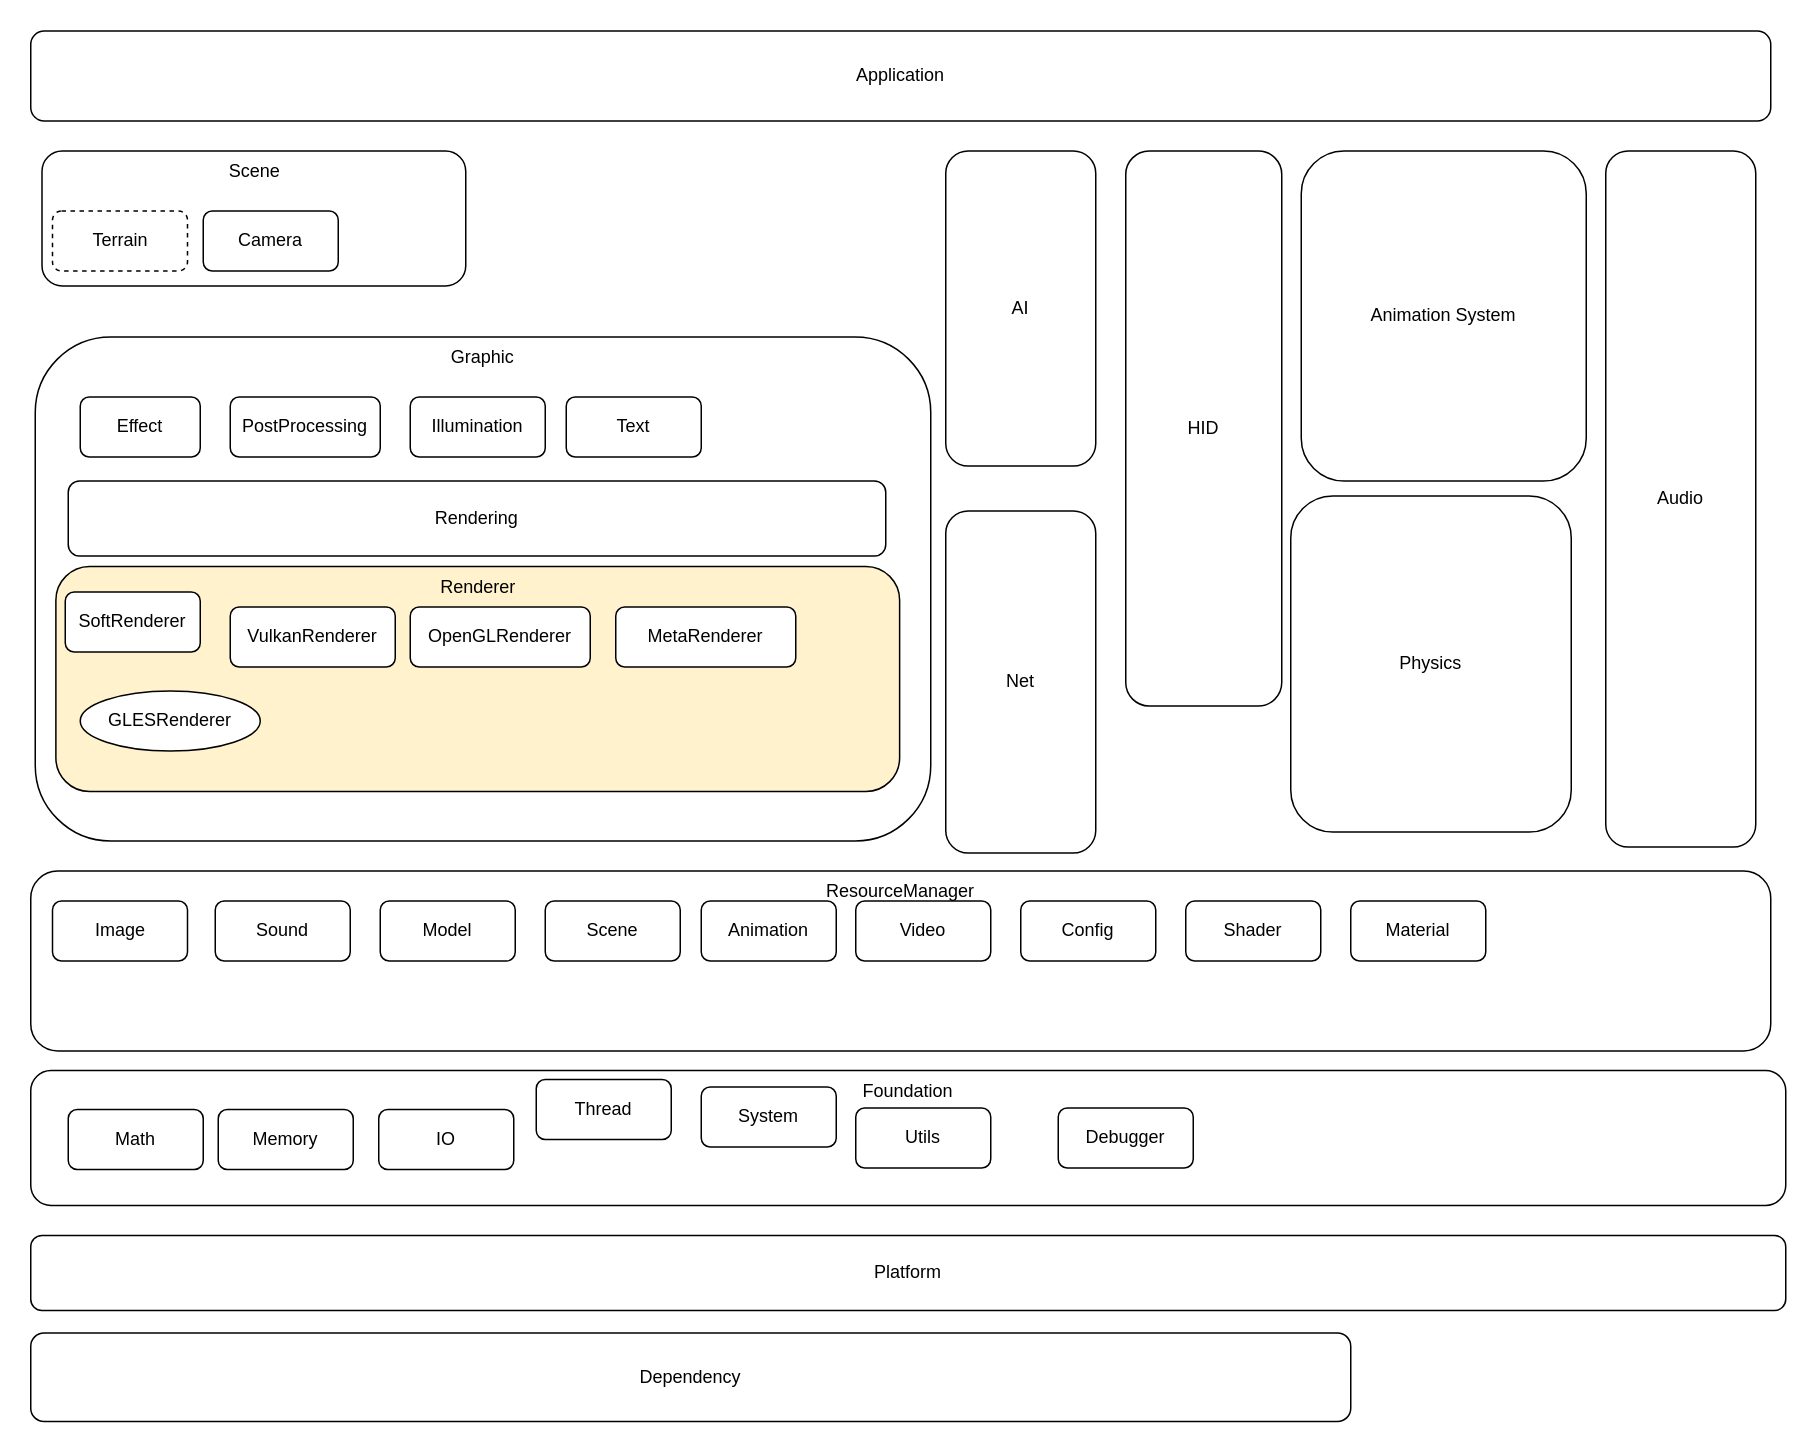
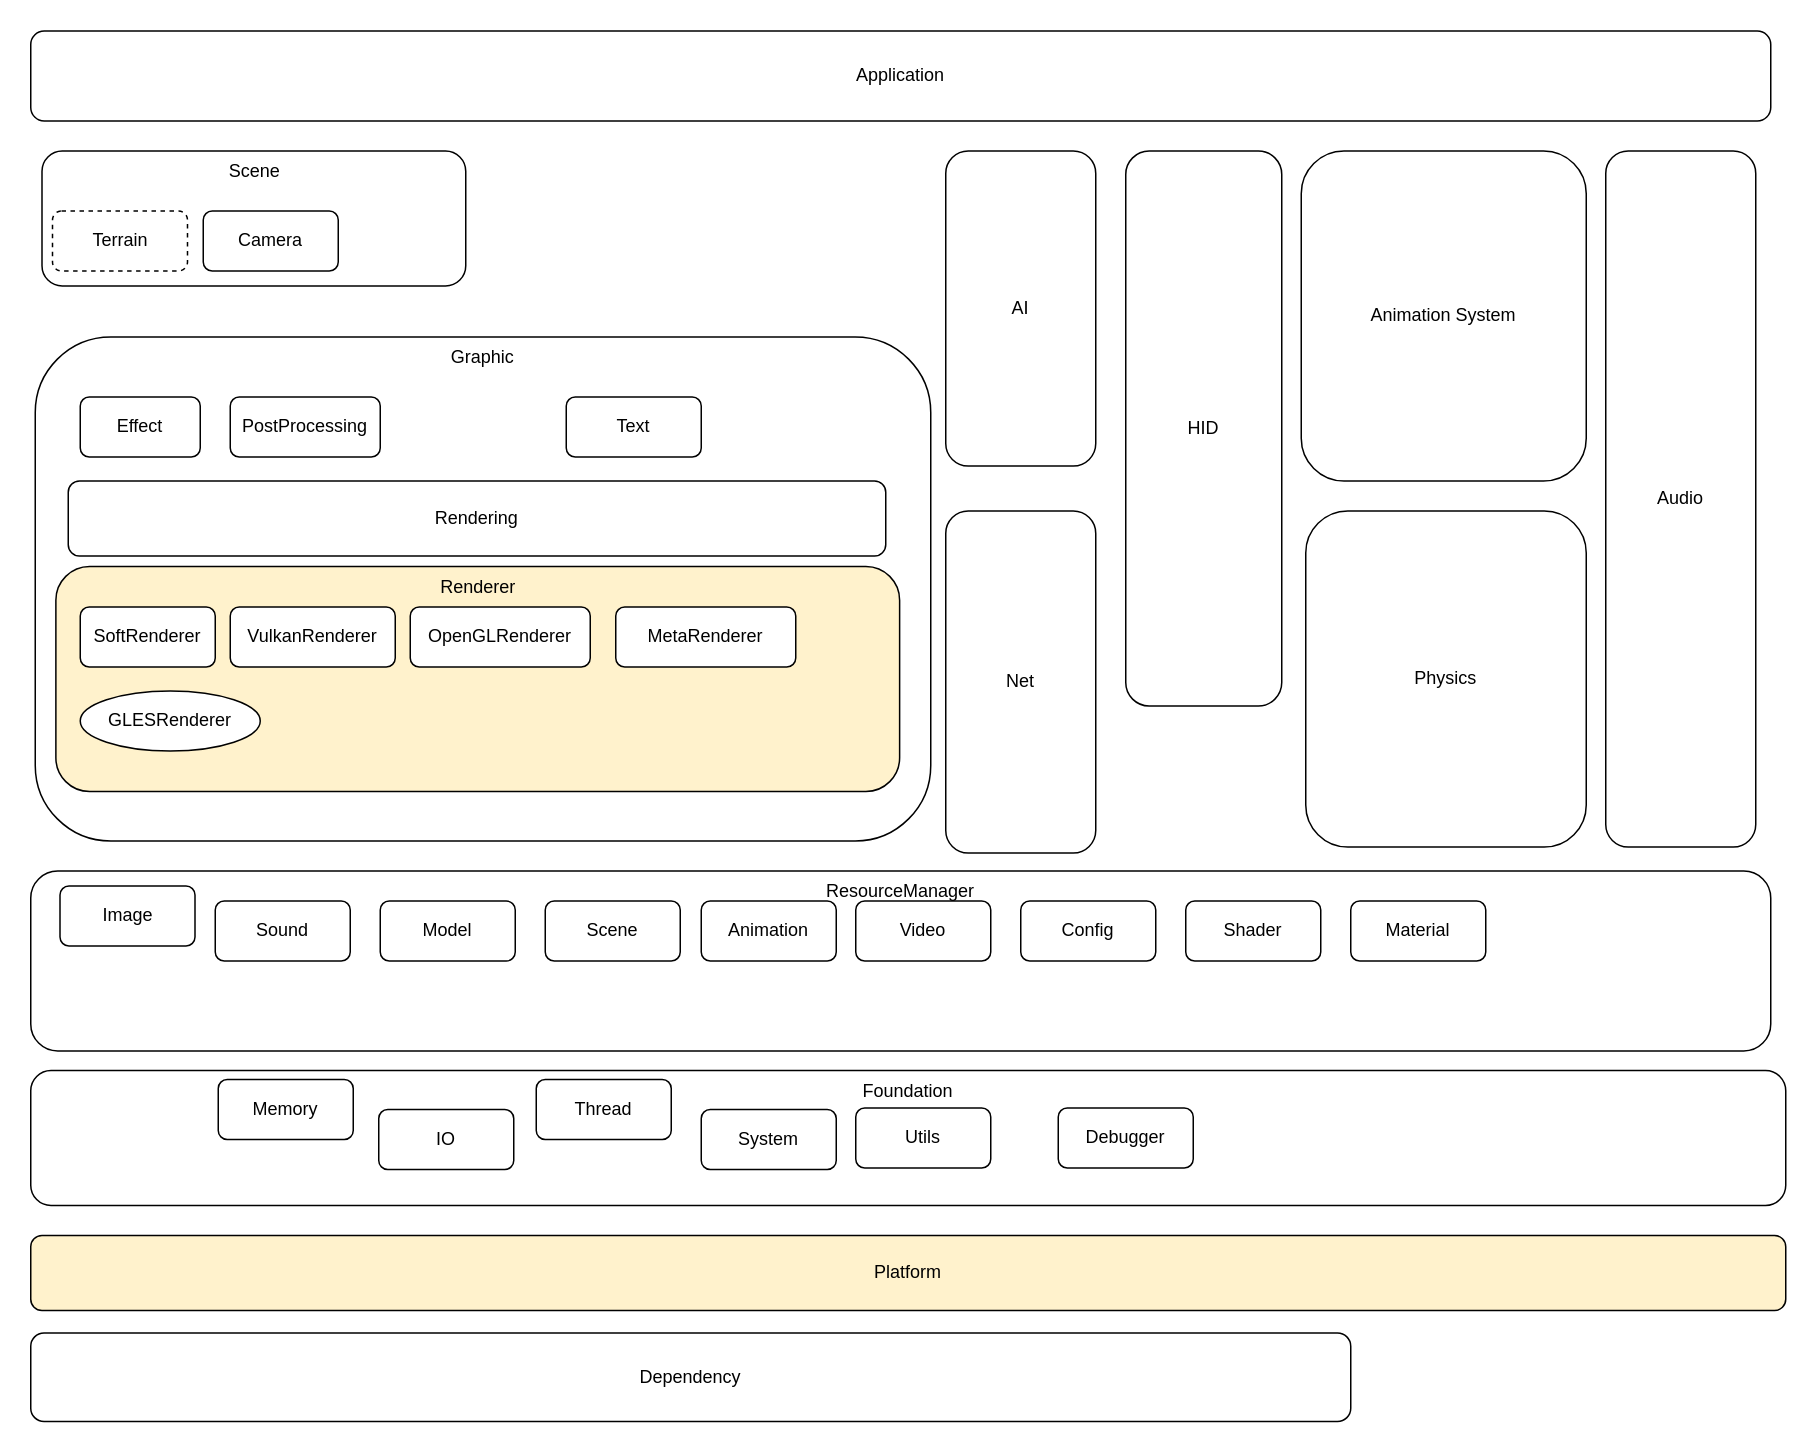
  <mxCell id="0" />
  <mxCell id="1" parent="0" />
  <mxCell id="2" value="Foundation" style="rounded=1;whiteSpace=wrap;html=1;verticalAlign=top;" parent="1" vertex="1"><mxGeometry x="20" y="713" width="1170" height="90" as="geometry" /></mxCell>
  <mxCell id="3" value="Dependency" style="rounded=1;whiteSpace=wrap;html=1;" parent="1" vertex="1"><mxGeometry x="20" y="888" width="880" height="59" as="geometry" /></mxCell>
  <mxCell id="4" value="Application" style="rounded=1;whiteSpace=wrap;html=1;verticalAlign=middle;" parent="1" vertex="1"><mxGeometry x="20" y="20" width="1160" height="60" as="geometry" /></mxCell>
- <mxCell id="5" value="Math" style="rounded=1;whiteSpace=wrap;html=1;" parent="1" vertex="1"><mxGeometry x="45" y="739" width="90" height="40" as="geometry" /></mxCell>
- <mxCell id="6" value="Memory" style="rounded=1;whiteSpace=wrap;html=1;" parent="1" vertex="1"><mxGeometry x="145" y="739" width="90" height="40" as="geometry" /></mxCell>
+ <mxCell id="6" value="Memory" style="rounded=1;whiteSpace=wrap;html=1;" parent="1" vertex="1"><mxGeometry x="145" y="719" width="90" height="40" as="geometry" /></mxCell>
  <mxCell id="7" value="IO" style="rounded=1;whiteSpace=wrap;html=1;" parent="1" vertex="1"><mxGeometry x="252" y="739" width="90" height="40" as="geometry" /></mxCell>
  <mxCell id="8" value="HID" style="rounded=1;whiteSpace=wrap;html=1;" parent="1" vertex="1"><mxGeometry x="750" y="100" width="104" height="370" as="geometry" /></mxCell>
  <mxCell id="9" value="Thread" style="rounded=1;whiteSpace=wrap;html=1;" parent="1" vertex="1"><mxGeometry x="357" y="719" width="90" height="40" as="geometry" /></mxCell>
  <mxCell id="10" value="Audio" style="rounded=1;whiteSpace=wrap;html=1;" parent="1" vertex="1"><mxGeometry x="1070" y="100" width="100" height="464" as="geometry" /></mxCell>
  <mxCell id="11" value="Graphic" style="rounded=1;whiteSpace=wrap;html=1;verticalAlign=top;" parent="1" vertex="1"><mxGeometry x="23" y="224" width="597" height="336" as="geometry" /></mxCell>
- <mxCell id="12" value="Platform" style="rounded=1;whiteSpace=wrap;html=1;" parent="1" vertex="1"><mxGeometry x="20" y="823" width="1170" height="50" as="geometry" /></mxCell>
+ <mxCell id="12" value="Platform" style="rounded=1;whiteSpace=wrap;html=1;fillColor=#fff2cc;" parent="1" vertex="1"><mxGeometry x="20" y="823" width="1170" height="50" as="geometry" /></mxCell>
  <mxCell id="13" value="Renderer" style="rounded=1;whiteSpace=wrap;html=1;verticalAlign=top;fillColor=#fff2cc;" parent="1" vertex="1"><mxGeometry x="36.75" y="377" width="562.5" height="150" as="geometry" /></mxCell>
  <mxCell id="14" value="Effect" style="rounded=1;whiteSpace=wrap;html=1;" parent="1" vertex="1"><mxGeometry x="53" y="264" width="80" height="40" as="geometry" /></mxCell>
  <mxCell id="15" value="PostProcessing" style="rounded=1;whiteSpace=wrap;html=1;" parent="1" vertex="1"><mxGeometry x="153" y="264" width="100" height="40" as="geometry" /></mxCell>
  <mxCell id="16" value="Rendering" style="rounded=1;whiteSpace=wrap;html=1;" parent="1" vertex="1"><mxGeometry x="45" y="320" width="545" height="50" as="geometry" /></mxCell>
- <mxCell id="17" value="SoftRenderer" style="rounded=1;whiteSpace=wrap;html=1;" parent="1" vertex="1"><mxGeometry x="43" y="394" width="90" height="40" as="geometry" /></mxCell>
+ <mxCell id="17" value="SoftRenderer" style="rounded=1;whiteSpace=wrap;html=1;" parent="1" vertex="1"><mxGeometry x="53" y="404" width="90" height="40" as="geometry" /></mxCell>
  <mxCell id="18" value="OpenGLRenderer" style="rounded=1;whiteSpace=wrap;html=1;" parent="1" vertex="1"><mxGeometry x="273" y="404" width="120" height="40" as="geometry" /></mxCell>
  <mxCell id="19" value="GLESRenderer" style="ellipse;whiteSpace=wrap;html=1;" parent="1" vertex="1"><mxGeometry x="53" y="460" width="120" height="40" as="geometry" /></mxCell>
  <mxCell id="20" value="MetaRenderer" style="rounded=1;whiteSpace=wrap;html=1;" parent="1" vertex="1"><mxGeometry x="410" y="404" width="120" height="40" as="geometry" /></mxCell>
  <mxCell id="21" value="VulkanRenderer" style="rounded=1;whiteSpace=wrap;html=1;" parent="1" vertex="1"><mxGeometry x="153" y="404" width="110" height="40" as="geometry" /></mxCell>
- <mxCell id="22" value="Illumination" style="rounded=1;whiteSpace=wrap;html=1;" parent="1" vertex="1"><mxGeometry x="273" y="264" width="90" height="40" as="geometry" /></mxCell>
  <mxCell id="23" value="Animation System" style="rounded=1;whiteSpace=wrap;html=1;" parent="1" vertex="1"><mxGeometry x="867" y="100" width="190" height="220" as="geometry" /></mxCell>
  <mxCell id="24" value="ResourceManager" style="rounded=1;whiteSpace=wrap;html=1;verticalAlign=top;" parent="1" vertex="1"><mxGeometry x="20" y="580" width="1160" height="120" as="geometry" /></mxCell>
  <mxCell id="25" value="AI" style="rounded=1;whiteSpace=wrap;html=1;" parent="1" vertex="1"><mxGeometry x="630" y="100" width="100" height="210" as="geometry" /></mxCell>
  <mxCell id="26" value="Net" style="rounded=1;whiteSpace=wrap;html=1;" parent="1" vertex="1"><mxGeometry x="630" y="340" width="100" height="228" as="geometry" /></mxCell>
- <mxCell id="27" value="Physics" style="rounded=1;whiteSpace=wrap;html=1;" parent="1" vertex="1"><mxGeometry x="860" y="330" width="187" height="224" as="geometry" /></mxCell>
- <mxCell id="28" value="System" style="rounded=1;whiteSpace=wrap;html=1;" parent="1" vertex="1"><mxGeometry x="467" y="724" width="90" height="40" as="geometry" /></mxCell>
+ <mxCell id="27" value="Physics" style="rounded=1;whiteSpace=wrap;html=1;" parent="1" vertex="1"><mxGeometry x="870" y="340" width="187" height="224" as="geometry" /></mxCell>
+ <mxCell id="28" value="System" style="rounded=1;whiteSpace=wrap;html=1;" parent="1" vertex="1"><mxGeometry x="467" y="739" width="90" height="40" as="geometry" /></mxCell>
  <mxCell id="29" value="Scene" style="rounded=1;whiteSpace=wrap;html=1;verticalAlign=top;" parent="1" vertex="1"><mxGeometry x="27.5" y="100" width="282.5" height="90" as="geometry" /></mxCell>
  <mxCell id="30" value="Terrain" style="rounded=1;whiteSpace=wrap;html=1;dashed=1;" parent="1" vertex="1"><mxGeometry x="34.5" y="140" width="90" height="40" as="geometry" /></mxCell>
  <mxCell id="31" value="Utils" style="rounded=1;whiteSpace=wrap;html=1;" vertex="1" parent="1"><mxGeometry x="570" y="738" width="90" height="40" as="geometry" /></mxCell>
- <mxCell id="32" value="Image" style="rounded=1;whiteSpace=wrap;html=1;" vertex="1" parent="1"><mxGeometry x="34.5" y="600" width="90" height="40" as="geometry" /></mxCell>
+ <mxCell id="32" value="Image" style="rounded=1;whiteSpace=wrap;html=1;" vertex="1" parent="1"><mxGeometry x="39.5" y="590" width="90" height="40" as="geometry" /></mxCell>
  <mxCell id="33" value="Sound" style="rounded=1;whiteSpace=wrap;html=1;" vertex="1" parent="1"><mxGeometry x="143" y="600" width="90" height="40" as="geometry" /></mxCell>
  <mxCell id="34" value="Model" style="rounded=1;whiteSpace=wrap;html=1;" vertex="1" parent="1"><mxGeometry x="253" y="600" width="90" height="40" as="geometry" /></mxCell>
  <mxCell id="35" value="Scene" style="rounded=1;whiteSpace=wrap;html=1;" vertex="1" parent="1"><mxGeometry x="363" y="600" width="90" height="40" as="geometry" /></mxCell>
  <mxCell id="36" value="Animation" style="rounded=1;whiteSpace=wrap;html=1;" vertex="1" parent="1"><mxGeometry x="467" y="600" width="90" height="40" as="geometry" /></mxCell>
  <mxCell id="37" value="Video" style="rounded=1;whiteSpace=wrap;html=1;" vertex="1" parent="1"><mxGeometry x="570" y="600" width="90" height="40" as="geometry" /></mxCell>
  <mxCell id="38" value="Text" style="rounded=1;whiteSpace=wrap;html=1;" vertex="1" parent="1"><mxGeometry x="377" y="264" width="90" height="40" as="geometry" /></mxCell>
  <mxCell id="39" value="Camera" style="rounded=1;whiteSpace=wrap;html=1;" vertex="1" parent="1"><mxGeometry x="135" y="140" width="90" height="40" as="geometry" /></mxCell>
  <mxCell id="40" value="Debugger" style="rounded=1;whiteSpace=wrap;html=1;" vertex="1" parent="1"><mxGeometry x="705" y="738" width="90" height="40" as="geometry" /></mxCell>
  <mxCell id="41" value="Config" style="rounded=1;whiteSpace=wrap;html=1;" vertex="1" parent="1"><mxGeometry x="680" y="600" width="90" height="40" as="geometry" /></mxCell>
  <mxCell id="42" value="Shader" style="rounded=1;whiteSpace=wrap;html=1;" vertex="1" parent="1"><mxGeometry x="790" y="600" width="90" height="40" as="geometry" /></mxCell>
  <mxCell id="43" value="Material" style="rounded=1;whiteSpace=wrap;html=1;" vertex="1" parent="1"><mxGeometry x="900" y="600" width="90" height="40" as="geometry" /></mxCell>
